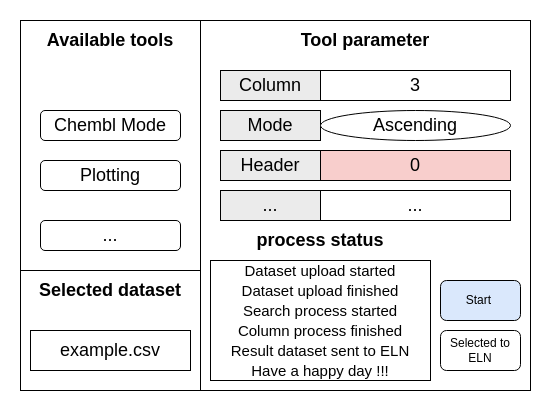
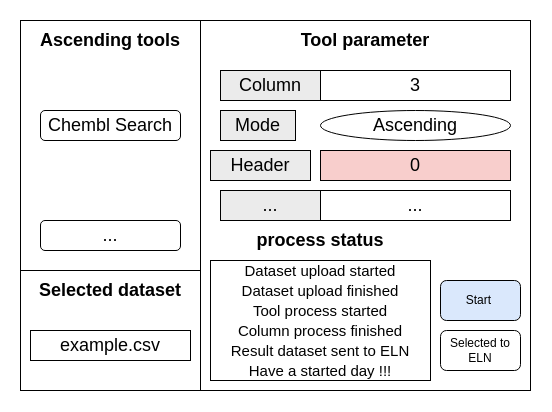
  <mxCell id="0" />
  <mxCell id="1" parent="0" />
  <mxCell id="2" value="" style="rounded=0;whiteSpace=wrap;html=1;" vertex="1" parent="1"><mxGeometry x="20" y="20" width="510" height="370" as="geometry" /></mxCell>
  <mxCell id="3" value="Start&amp;nbsp;" style="rounded=1;whiteSpace=wrap;html=1;fillColor=#dae8fc;" vertex="1" parent="1"><mxGeometry x="440" y="280" width="80" height="40" as="geometry" /></mxCell>
  <mxCell id="4" value="" style="rounded=0;whiteSpace=wrap;html=1;" vertex="1" parent="1"><mxGeometry x="20" y="20" width="180" height="350" as="geometry" /></mxCell>
- <mxCell id="5" value="Available tools" style="text;html=1;strokeColor=none;fillColor=none;align=center;verticalAlign=middle;whiteSpace=wrap;rounded=0;fontSize=18;fontStyle=1" vertex="1" parent="1"><mxGeometry x="20" y="30" width="180" height="20" as="geometry" /></mxCell>
- <mxCell id="6" value="Chembl Mode" style="rounded=1;whiteSpace=wrap;html=1;fontSize=18;" vertex="1" parent="1"><mxGeometry x="40" y="110" width="140" height="30" as="geometry" /></mxCell>
- <mxCell id="7" value="Plotting" style="rounded=1;whiteSpace=wrap;html=1;fontSize=18;" vertex="1" parent="1"><mxGeometry x="40" y="160" width="140" height="30" as="geometry" /></mxCell>
+ <mxCell id="5" value="Ascending tools" style="text;html=1;strokeColor=none;fillColor=none;align=center;verticalAlign=middle;whiteSpace=wrap;rounded=0;fontSize=18;fontStyle=1" vertex="1" parent="1"><mxGeometry x="20" y="30" width="180" height="20" as="geometry" /></mxCell>
+ <mxCell id="6" value="Chembl Search" style="rounded=1;whiteSpace=wrap;html=1;fontSize=18;" vertex="1" parent="1"><mxGeometry x="40" y="110" width="140" height="30" as="geometry" /></mxCell>
  <mxCell id="8" value="..." style="rounded=1;whiteSpace=wrap;html=1;fontSize=18;" vertex="1" parent="1"><mxGeometry x="40" y="220" width="140" height="30" as="geometry" /></mxCell>
  <mxCell id="9" value="Column" style="rounded=0;whiteSpace=wrap;html=1;fontSize=18;fillColor=#EBEBEB;" vertex="1" parent="1"><mxGeometry x="220" y="70" width="100" height="30" as="geometry" /></mxCell>
  <mxCell id="10" value="3" style="rounded=0;whiteSpace=wrap;html=1;fontSize=18;" vertex="1" parent="1"><mxGeometry x="320" y="70" width="190" height="30" as="geometry" /></mxCell>
- <mxCell id="11" value="Mode" style="rounded=0;whiteSpace=wrap;html=1;fontSize=18;fillColor=#EBEBEB;" vertex="1" parent="1"><mxGeometry x="220" y="110" width="100" height="30" as="geometry" /></mxCell>
+ <mxCell id="11" value="Mode" style="rounded=0;whiteSpace=wrap;html=1;fontSize=18;fillColor=#EBEBEB;" vertex="1" parent="1"><mxGeometry x="220" y="110" width="75" height="30" as="geometry" /></mxCell>
  <mxCell id="12" value="Ascending" style="ellipse;whiteSpace=wrap;html=1;fontSize=18;" vertex="1" parent="1"><mxGeometry x="320" y="110" width="190" height="30" as="geometry" /></mxCell>
- <mxCell id="13" value="Header" style="rounded=0;whiteSpace=wrap;html=1;fontSize=18;fillColor=#EBEBEB;" vertex="1" parent="1"><mxGeometry x="220" y="150" width="100" height="30" as="geometry" /></mxCell>
+ <mxCell id="13" value="Header" style="rounded=0;whiteSpace=wrap;html=1;fontSize=18;fillColor=#EBEBEB;" vertex="1" parent="1"><mxGeometry x="210" y="150" width="100" height="30" as="geometry" /></mxCell>
  <mxCell id="14" value="0" style="rounded=0;whiteSpace=wrap;html=1;fontSize=18;fillColor=#f8cecc;" vertex="1" parent="1"><mxGeometry x="320" y="150" width="190" height="30" as="geometry" /></mxCell>
  <mxCell id="15" value="Tool parameter" style="text;html=1;strokeColor=none;fillColor=none;align=center;verticalAlign=middle;whiteSpace=wrap;rounded=0;fontSize=18;fontStyle=1" vertex="1" parent="1"><mxGeometry x="200" y="30" width="330" height="20" as="geometry" /></mxCell>
  <mxCell id="16" value="..." style="rounded=0;whiteSpace=wrap;html=1;fontSize=18;fillColor=#EBEBEB;" vertex="1" parent="1"><mxGeometry x="220" y="190" width="100" height="30" as="geometry" /></mxCell>
  <mxCell id="17" value="..." style="rounded=0;whiteSpace=wrap;html=1;fontSize=18;" vertex="1" parent="1"><mxGeometry x="320" y="190" width="190" height="30" as="geometry" /></mxCell>
  <mxCell id="18" value="" style="rounded=0;whiteSpace=wrap;html=1;fontSize=18;fillColor=#ffffff;" vertex="1" parent="1"><mxGeometry x="20" y="270" width="180" height="120" as="geometry" /></mxCell>
  <mxCell id="19" value="Selected dataset" style="text;html=1;strokeColor=none;fillColor=none;align=center;verticalAlign=middle;whiteSpace=wrap;rounded=0;fontSize=18;fontStyle=1" vertex="1" parent="1"><mxGeometry x="20" y="280" width="180" height="20" as="geometry" /></mxCell>
- <mxCell id="20" value="example.csv" style="rounded=0;whiteSpace=wrap;html=1;fontSize=18;fillColor=#ffffff;" vertex="1" parent="1"><mxGeometry x="30" y="330" width="160" height="40" as="geometry" /></mxCell>
+ <mxCell id="20" value="example.csv" style="rounded=0;whiteSpace=wrap;html=1;fontSize=18;fillColor=#ffffff;" vertex="1" parent="1"><mxGeometry x="30" y="330" width="160" height="30" as="geometry" /></mxCell>
  <mxCell id="21" value="" style="rounded=0;whiteSpace=wrap;html=1;fontSize=18;fillColor=#ffffff;" vertex="1" parent="1"><mxGeometry x="210" y="260" width="220" height="120" as="geometry" /></mxCell>
  <mxCell id="22" value="process status" style="text;html=1;strokeColor=none;fillColor=none;align=center;verticalAlign=middle;whiteSpace=wrap;rounded=0;fontSize=18;fontStyle=1" vertex="1" parent="1"><mxGeometry x="210" y="230" width="220" height="20" as="geometry" /></mxCell>
  <mxCell id="23" value="Dataset upload started&lt;span style=&quot;color: rgba(0 , 0 , 0 , 0) ; font-family: monospace ; font-size: 0px&quot;&gt;%3CmxGraphModel%3E%3Croot%3E%3CmxCell%20id%3D%220%22%2F%3E%3CmxCell%20id%3D%221%22%20parent%3D%220%22%2F%3E%3CmxCell%20id%3D%222%22%20value%3D%22process%20status%22%20style%3D%22text%3Bhtml%3D1%3BstrokeColor%3Dnone%3BfillColor%3Dnone%3Balign%3Dcenter%3BverticalAlign%3Dmiddle%3BwhiteSpace%3Dwrap%3Brounded%3D0%3BfontSize%3D18%3BfontStyle%3D1%22%20vertex%3D%221%22%20parent%3D%221%22%3E%3CmxGeometry%20x%3D%22280%22%20y%3D%22350%22%20width%3D%22220%22%20height%3D%2220%22%20as%3D%22geometry%22%2F%3E%3C%2FmxCell%3E%3C%2Froot%3E%3C%2FmxGraphModel%3E&lt;/span&gt;" style="text;html=1;strokeColor=none;fillColor=none;align=center;verticalAlign=middle;whiteSpace=wrap;rounded=0;fontSize=15;fontStyle=0" vertex="1" parent="1"><mxGeometry x="210" y="260" width="220" height="20" as="geometry" /></mxCell>
  <mxCell id="24" value="Dataset upload finished&lt;span style=&quot;color: rgba(0 , 0 , 0 , 0) ; font-family: monospace ; font-size: 0px&quot;&gt;%3CmxGraphModel%3E%3Croot%3E%3CmxCell%20id%3D%220%22%2F%3E%3CmxCell%20id%3D%221%22%20parent%3D%220%22%2F%3E%3CmxCell%20id%3D%222%22%20value%3D%22process%20status%22%20style%3D%22text%3Bhtml%3D1%3BstrokeColor%3Dnone%3BfillColor%3Dnone%3Balign%3Dcenter%3BverticalAlign%3Dmiddle%3BwhiteSpace%3Dwrap%3Brounded%3D0%3BfontSize%3D18%3BfontStyle%3D1%22%20vertex%3D%221%22%20parent%3D%221%22%3E%3CmxGeometry%20x%3D%22280%22%20y%3D%22350%22%20width%3D%22220%22%20height%3D%2220%22%20as%3D%22geometry%22%2F%3E%3C%2FmxCell%3E%3C%2Froot%3E%3C%2FmxGraphModel%3E&lt;/span&gt;" style="text;html=1;strokeColor=none;fillColor=none;align=center;verticalAlign=middle;whiteSpace=wrap;rounded=0;fontSize=15;fontStyle=0" vertex="1" parent="1"><mxGeometry x="210" y="280" width="220" height="20" as="geometry" /></mxCell>
- <mxCell id="25" value="Search process started" style="text;html=1;strokeColor=none;fillColor=none;align=center;verticalAlign=middle;whiteSpace=wrap;rounded=0;fontSize=15;fontStyle=0" vertex="1" parent="1"><mxGeometry x="210" y="300" width="220" height="20" as="geometry" /></mxCell>
+ <mxCell id="25" value="Tool process started" style="text;html=1;strokeColor=none;fillColor=none;align=center;verticalAlign=middle;whiteSpace=wrap;rounded=0;fontSize=15;fontStyle=0" vertex="1" parent="1"><mxGeometry x="210" y="300" width="220" height="20" as="geometry" /></mxCell>
  <mxCell id="26" value="Column process finished" style="text;html=1;strokeColor=none;fillColor=none;align=center;verticalAlign=middle;whiteSpace=wrap;rounded=0;fontSize=15;fontStyle=0" vertex="1" parent="1"><mxGeometry x="210" y="320" width="220" height="20" as="geometry" /></mxCell>
  <mxCell id="27" value="Result dataset sent to ELN" style="text;html=1;strokeColor=none;fillColor=none;align=center;verticalAlign=middle;whiteSpace=wrap;rounded=0;fontSize=15;fontStyle=0" vertex="1" parent="1"><mxGeometry x="210" y="340" width="220" height="20" as="geometry" /></mxCell>
  <mxCell id="28" value="Selected to ELN" style="rounded=1;whiteSpace=wrap;html=1;" vertex="1" parent="1"><mxGeometry x="440" y="330" width="80" height="40" as="geometry" /></mxCell>
- <mxCell id="29" value="Have a happy day !!!" style="text;html=1;strokeColor=none;fillColor=none;align=center;verticalAlign=middle;whiteSpace=wrap;rounded=0;fontSize=15;fontStyle=0" vertex="1" parent="1"><mxGeometry x="210" y="360" width="220" height="20" as="geometry" /></mxCell>
+ <mxCell id="29" value="Have a started day !!!" style="text;html=1;strokeColor=none;fillColor=none;align=center;verticalAlign=middle;whiteSpace=wrap;rounded=0;fontSize=15;fontStyle=0" vertex="1" parent="1"><mxGeometry x="210" y="360" width="220" height="20" as="geometry" /></mxCell>
